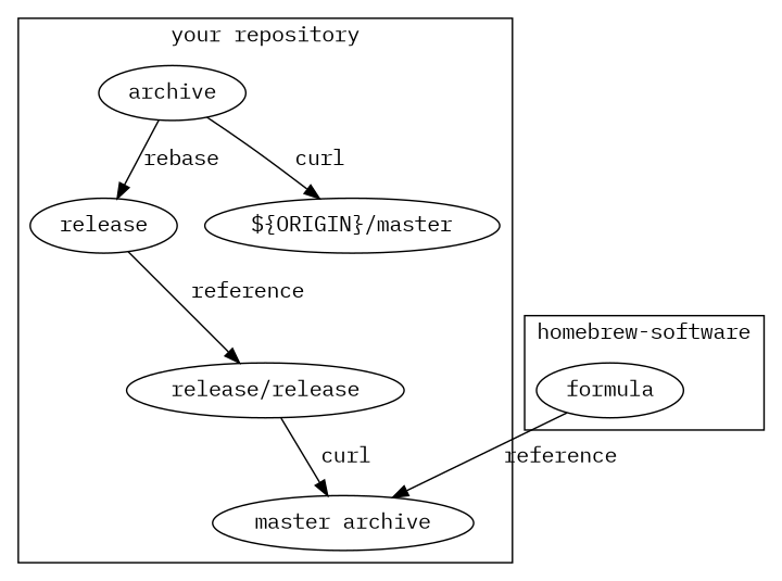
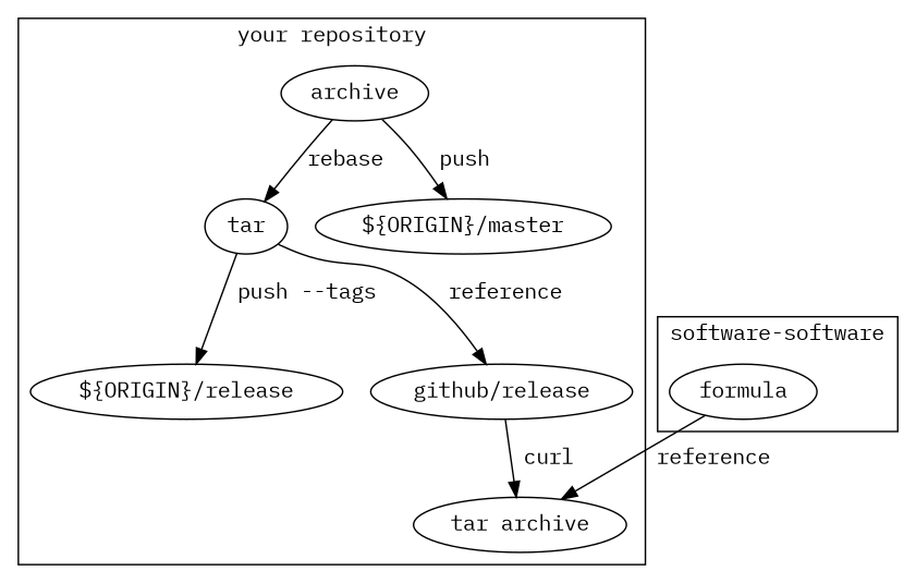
  digraph {
    fontname="IBM Plex Mono"
    node [fontname="IBM Plex Mono"]
    edge [fontname="IBM Plex Mono"]
    n1 [label=archive]
-   release
+   release [label=tar]
    "${ORIGIN}/master"
-   "github/release" [label="release/release"]
-   "tar archive" [label="master archive"]
+   "${ORIGIN}/release"
+   "github/release"
+   "tar archive"
    formula
    subgraph cluster_1 {
      label="your repository"
      n1
      release
      "${ORIGIN}/master"
+     "${ORIGIN}/release"
      "github/release"
      "tar archive"
    }
    subgraph cluster_2 {
-     label="homebrew-software"
+     label="software-software"
      formula
    }
    n1 -> release [label="rebase  "]
-   n1 -> "${ORIGIN}/master" [label=" curl  "]
+   n1 -> "${ORIGIN}/master" [label=" push  "]
+   release -> "${ORIGIN}/release" [label=" push --tags  "]
    release -> "github/release" [label=" reference  "]
    "github/release" -> "tar archive" [label=" curl  "]
    formula -> "tar archive" [label=" reference  "]
  }
